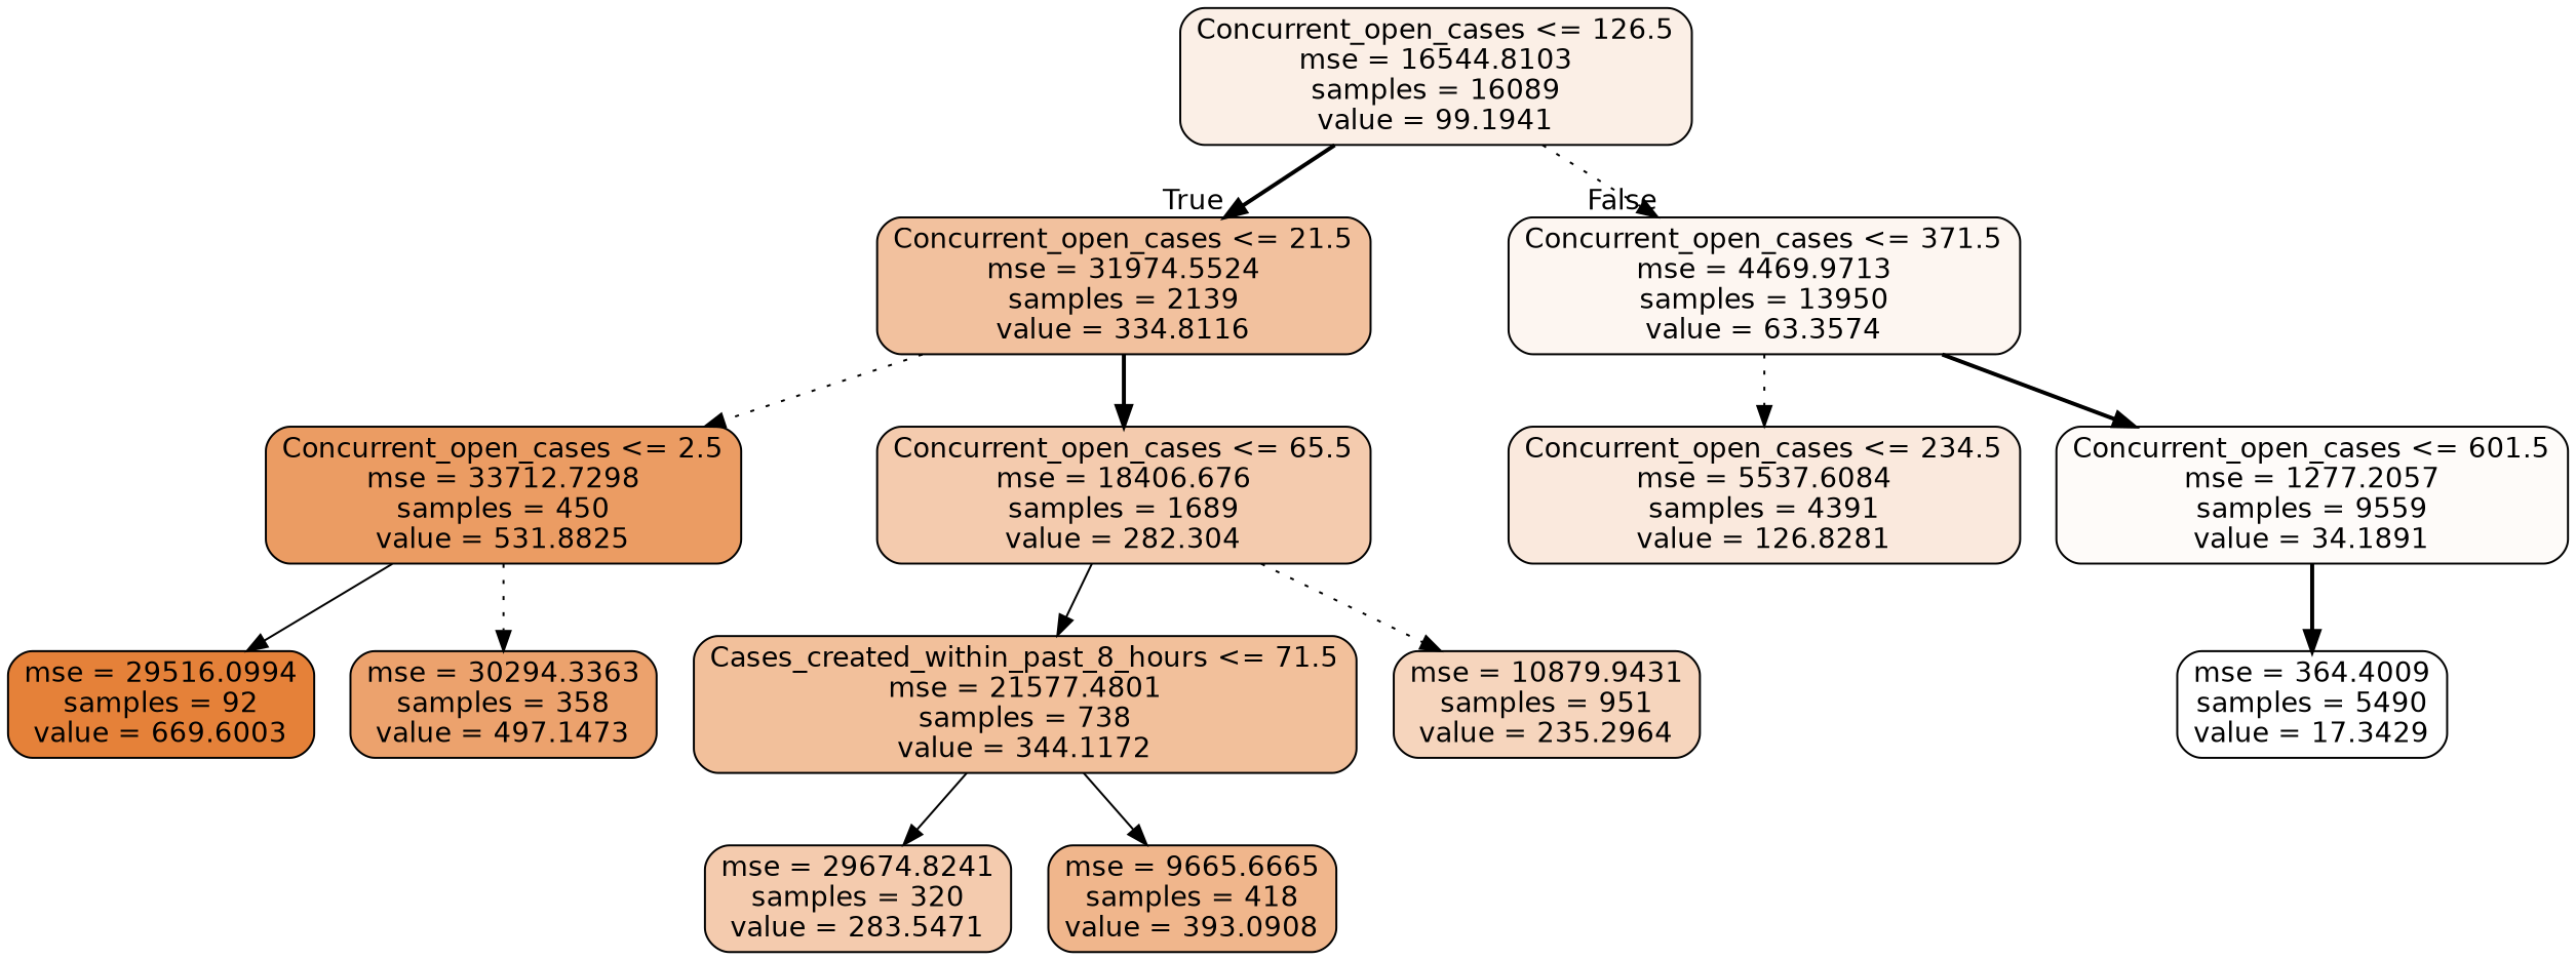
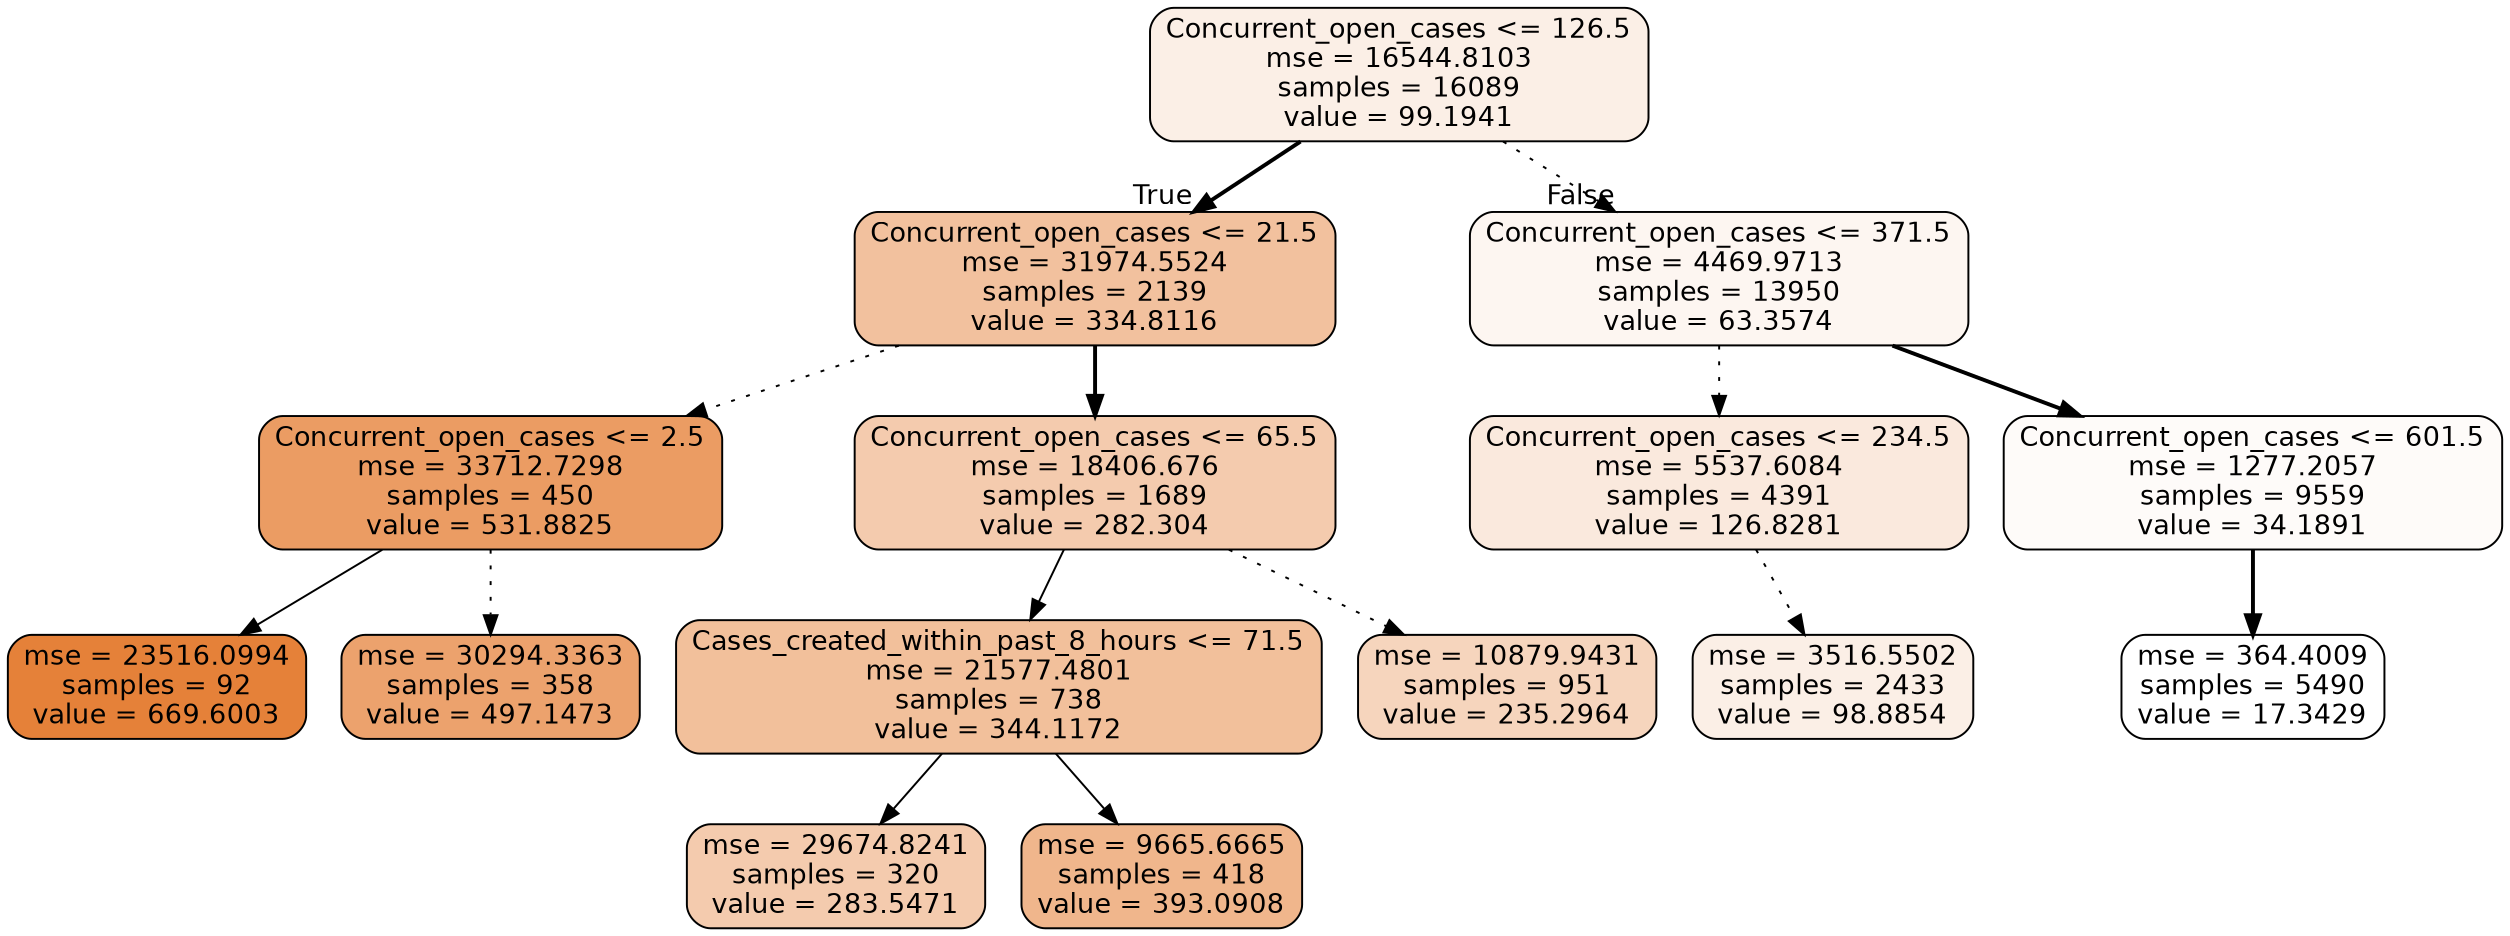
  digraph {
    node [color=black fillcolor="#e5813920" fontname=helvetica shape=box style="filled, rounded"]
    edge [fontname=helvetica style=dotted]
    n1 [label="Concurrent_open_cases <= 126.5\nmse = 16544.8103\nsamples = 16089\nvalue = 99.1941"]
    n2 [fillcolor="#e581397c" label="Concurrent_open_cases <= 21.5\nmse = 31974.5524\nsamples = 2139\nvalue = 334.8116"]
    n3 [fillcolor="#e5813912" label="Concurrent_open_cases <= 371.5\nmse = 4469.9713\nsamples = 13950\nvalue = 63.3574"]
    n4 [fillcolor="#e58139c9" label="Concurrent_open_cases <= 2.5\nmse = 33712.7298\nsamples = 450\nvalue = 531.8825"]
    n5 [fillcolor="#e5813968" label="Concurrent_open_cases <= 65.5\nmse = 18406.676\nsamples = 1689\nvalue = 282.304"]
    n6 [fillcolor="#e581392b" label="Concurrent_open_cases <= 234.5\nmse = 5537.6084\nsamples = 4391\nvalue = 126.8281"]
    n7 [fillcolor="#e5813907" label="Concurrent_open_cases <= 601.5\nmse = 1277.2057\nsamples = 9559\nvalue = 34.1891"]
-   n8 [fillcolor="#e58139ff" label="mse = 29516.0994\nsamples = 92\nvalue = 669.6003"]
+   n8 [fillcolor="#e58139ff" label="mse = 23516.0994\nsamples = 92\nvalue = 669.6003"]
    n9 [fillcolor="#e58139bc" label="mse = 30294.3363\nsamples = 358\nvalue = 497.1473"]
    n10 [fillcolor="#e5813980" label="Cases_created_within_past_8_hours <= 71.5\nmse = 21577.4801\nsamples = 738\nvalue = 344.1172"]
    n11 [fillcolor="#e5813955" label="mse = 10879.9431\nsamples = 951\nvalue = 235.2964"]
    n12 [fillcolor="#e5813968" label="mse = 29674.8241\nsamples = 320\nvalue = 283.5471"]
    n13 [fillcolor="#e5813993" label="mse = 9665.6665\nsamples = 418\nvalue = 393.0908"]
+   n14 [label="mse = 3516.5502\nsamples = 2433\nvalue = 98.8854"]
    n15 [fillcolor="#e5813900" label="mse = 364.4009\nsamples = 5490\nvalue = 17.3429"]
    n1 -> n2 [headlabel=True labelangle=45 labeldistance=2.5 style=bold]
    n1 -> n3 [headlabel=False labelangle=-45 labeldistance=2.5]
    n2 -> n4
    n2 -> n5 [style=bold]
    n3 -> n6
    n3 -> n7 [style=bold]
    n4 -> n8 [style=solid]
    n4 -> n9
    n5 -> n10 [style=solid]
    n5 -> n11
+   n6 -> n14
    n7 -> n15 [style=bold]
    n10 -> n12 [style=solid]
    n10 -> n13 [style=solid]
  }
